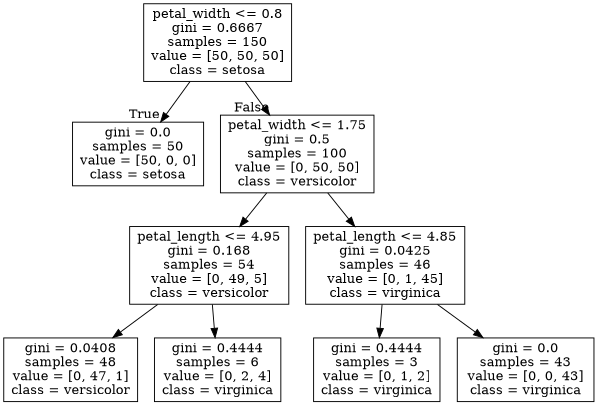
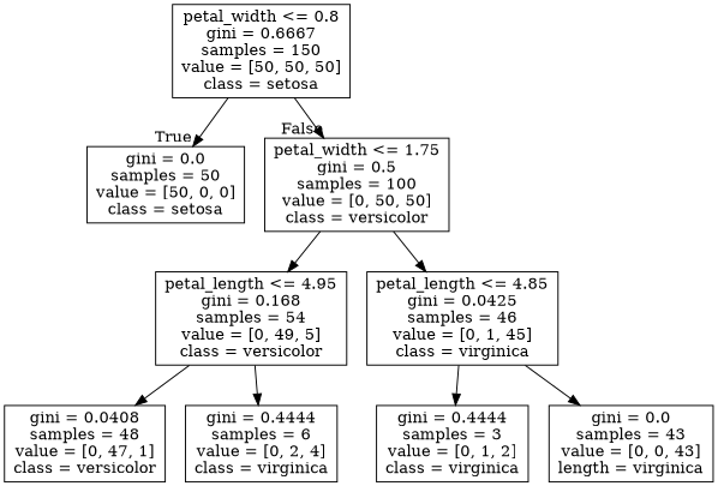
  digraph {
    node [shape=box]
    n1 [label="petal_width <= 0.8\ngini = 0.6667\nsamples = 150\nvalue = [50, 50, 50]\nclass = setosa"]
    n2 [label="gini = 0.0\nsamples = 50\nvalue = [50, 0, 0]\nclass = setosa"]
    n3 [label="petal_width <= 1.75\ngini = 0.5\nsamples = 100\nvalue = [0, 50, 50]\nclass = versicolor"]
    n4 [label="petal_length <= 4.95\ngini = 0.168\nsamples = 54\nvalue = [0, 49, 5]\nclass = versicolor"]
    n5 [label="petal_length <= 4.85\ngini = 0.0425\nsamples = 46\nvalue = [0, 1, 45]\nclass = virginica"]
    n6 [label="gini = 0.0408\nsamples = 48\nvalue = [0, 47, 1]\nclass = versicolor"]
    n7 [label="gini = 0.4444\nsamples = 6\nvalue = [0, 2, 4]\nclass = virginica"]
    n8 [label="gini = 0.4444\nsamples = 3\nvalue = [0, 1, 2]\nclass = virginica"]
-   n9 [label="gini = 0.0\nsamples = 43\nvalue = [0, 0, 43]\nclass = virginica"]
+   n9 [label="gini = 0.0\nsamples = 43\nvalue = [0, 0, 43]\nlength = virginica"]
    n1 -> n2 [headlabel=True labelangle=45 labeldistance=2.5]
    n1 -> n3 [headlabel=False labelangle=-45 labeldistance=2.5]
    n3 -> n4
    n3 -> n5
    n4 -> n6
    n4 -> n7
    n5 -> n8
    n5 -> n9
  }
